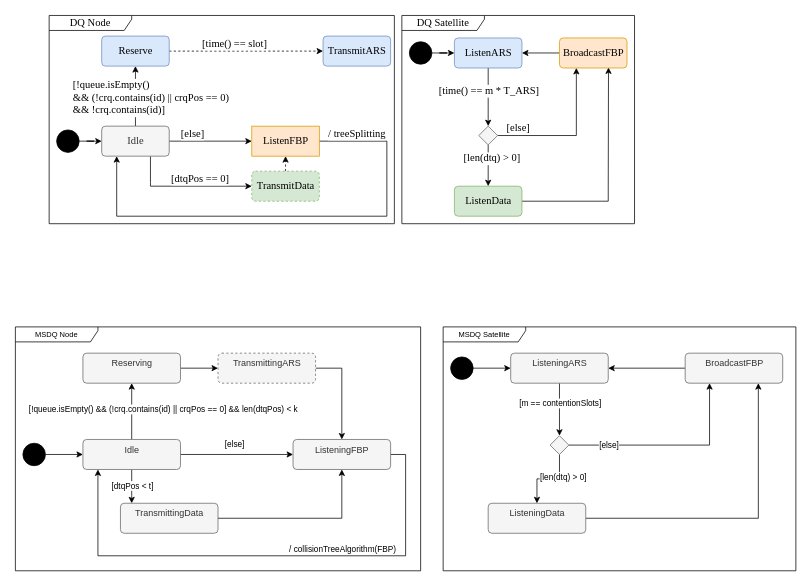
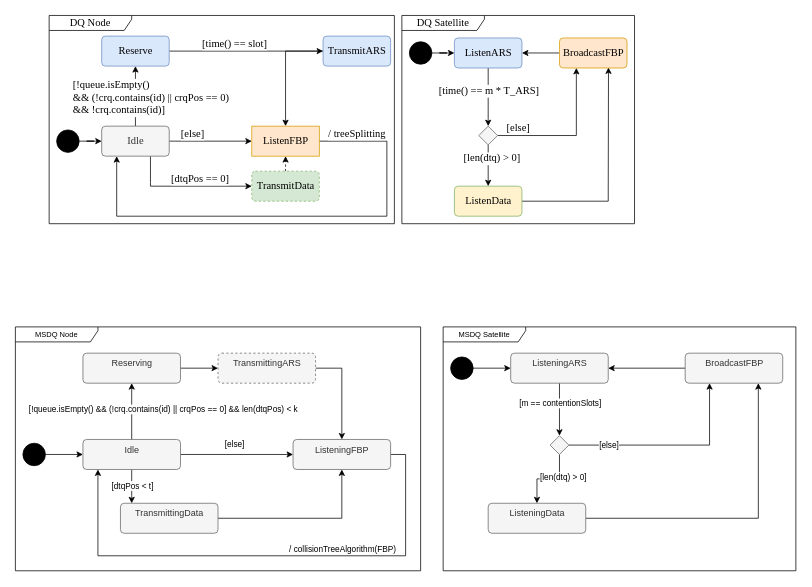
  <mxCell id="0" />
  <mxCell id="1" parent="0" />
  <mxCell id="2" style="edgeStyle=orthogonalEdgeStyle;rounded=0;orthogonalLoop=1;jettySize=auto;html=1;" parent="1" source="3" target="10" edge="1"><mxGeometry relative="1" as="geometry" /></mxCell>
  <mxCell id="3" value="" style="ellipse;fillColor=strokeColor;" parent="1" vertex="1"><mxGeometry x="30" y="590" width="30" height="30" as="geometry" /></mxCell>
  <mxCell id="4" style="edgeStyle=orthogonalEdgeStyle;rounded=0;orthogonalLoop=1;jettySize=auto;html=1;exitX=0.5;exitY=0;exitDx=0;exitDy=0;" parent="1" source="10" target="13" edge="1"><mxGeometry relative="1" as="geometry" /></mxCell>
  <mxCell id="5" value="[!queue.isEmpty() &amp;amp;&amp;amp; (!crq.contains(id) || crqPos == 0] &amp;amp;&amp;amp; len(dtqPos) &amp;lt; k" style="edgeLabel;html=1;align=center;verticalAlign=middle;resizable=0;points=[];" parent="4" vertex="1" connectable="0"><mxGeometry x="-0.319" relative="1" as="geometry"><mxPoint x="41" y="-15" as="offset" /></mxGeometry></mxCell>
  <mxCell id="6" style="edgeStyle=orthogonalEdgeStyle;rounded=0;orthogonalLoop=1;jettySize=auto;html=1;" parent="1" source="10" target="15" edge="1"><mxGeometry relative="1" as="geometry"><Array as="points"><mxPoint x="175" y="660" /><mxPoint x="175" y="660" /></Array></mxGeometry></mxCell>
  <mxCell id="7" value="[dtqPos &amp;lt; t]" style="edgeLabel;html=1;align=center;verticalAlign=middle;resizable=0;points=[];" parent="6" vertex="1" connectable="0"><mxGeometry x="-0.58" y="1" relative="1" as="geometry"><mxPoint x="-1" y="12" as="offset" /></mxGeometry></mxCell>
  <mxCell id="8" style="edgeStyle=orthogonalEdgeStyle;rounded=0;orthogonalLoop=1;jettySize=auto;html=1;" parent="1" source="10" target="18" edge="1"><mxGeometry relative="1" as="geometry" /></mxCell>
  <mxCell id="9" value="[else]" style="edgeLabel;html=1;align=center;verticalAlign=middle;resizable=0;points=[];" parent="8" vertex="1" connectable="0"><mxGeometry x="-0.484" y="1" relative="1" as="geometry"><mxPoint x="32" y="-14" as="offset" /></mxGeometry></mxCell>
  <mxCell id="10" value="Idle" style="html=1;align=center;verticalAlign=top;rounded=1;absoluteArcSize=1;arcSize=10;dashed=0;fillColor=#f5f5f5;fontColor=#333333;strokeColor=#666666;" parent="1" vertex="1"><mxGeometry x="110" y="585" width="130" height="40" as="geometry" /></mxCell>
  <mxCell id="11" style="edgeStyle=orthogonalEdgeStyle;rounded=0;orthogonalLoop=1;jettySize=auto;html=1;" parent="1" source="20" target="18" edge="1"><mxGeometry relative="1" as="geometry"><Array as="points"><mxPoint x="455" y="490" /></Array></mxGeometry></mxCell>
  <mxCell id="12" style="edgeStyle=orthogonalEdgeStyle;rounded=0;orthogonalLoop=1;jettySize=auto;html=1;" parent="1" source="13" target="20" edge="1"><mxGeometry relative="1" as="geometry" /></mxCell>
  <mxCell id="13" value="Reserving" style="html=1;align=center;verticalAlign=top;rounded=1;absoluteArcSize=1;arcSize=10;dashed=0;fillColor=#f5f5f5;fontColor=#333333;strokeColor=#666666;" parent="1" vertex="1"><mxGeometry x="110" y="470" width="130" height="40" as="geometry" /></mxCell>
  <mxCell id="14" style="edgeStyle=orthogonalEdgeStyle;rounded=0;orthogonalLoop=1;jettySize=auto;html=1;" parent="1" source="15" target="18" edge="1"><mxGeometry relative="1" as="geometry"><Array as="points"><mxPoint x="455" y="690" /></Array></mxGeometry></mxCell>
  <mxCell id="15" value="TransmittingData" style="html=1;align=center;verticalAlign=top;rounded=1;absoluteArcSize=1;arcSize=10;dashed=0;fillColor=#f5f5f5;fontColor=#333333;strokeColor=#666666;" parent="1" vertex="1"><mxGeometry x="160" y="670" width="130" height="40" as="geometry" /></mxCell>
  <mxCell id="16" style="edgeStyle=orthogonalEdgeStyle;rounded=0;orthogonalLoop=1;jettySize=auto;html=1;" parent="1" source="18" target="10" edge="1"><mxGeometry relative="1" as="geometry"><Array as="points"><mxPoint x="540" y="605" /><mxPoint x="540" y="740" /><mxPoint x="130" y="740" /></Array></mxGeometry></mxCell>
  <mxCell id="17" value="/ collisionTreeAlgorithm(FBP)" style="edgeLabel;html=1;align=center;verticalAlign=middle;resizable=0;points=[];" parent="16" vertex="1" connectable="0"><mxGeometry x="0.076" y="3" relative="1" as="geometry"><mxPoint x="126" y="-13" as="offset" /></mxGeometry></mxCell>
  <mxCell id="18" value="ListeningFBP" style="html=1;align=center;verticalAlign=top;rounded=1;absoluteArcSize=1;arcSize=10;dashed=0;fillColor=#f5f5f5;fontColor=#333333;strokeColor=#666666;" parent="1" vertex="1"><mxGeometry x="390" y="585" width="130" height="40" as="geometry" /></mxCell>
  <mxCell id="19" value="MSDQ Node" style="shape=umlFrame;whiteSpace=wrap;html=1;fontSize=10;width=110;height=20;" parent="1" vertex="1"><mxGeometry x="20" y="435" width="540" height="325" as="geometry" /></mxCell>
  <mxCell id="20" value="TransmittingARS" style="html=1;align=center;verticalAlign=top;rounded=1;absoluteArcSize=1;arcSize=10;dashed=1;fillColor=#f5f5f5;fontColor=#333333;strokeColor=#666666;" parent="1" vertex="1"><mxGeometry x="290" y="470" width="130" height="40" as="geometry" /></mxCell>
  <mxCell id="21" style="edgeStyle=orthogonalEdgeStyle;rounded=0;orthogonalLoop=1;jettySize=auto;html=1;" parent="1" source="22" target="25" edge="1"><mxGeometry relative="1" as="geometry" /></mxCell>
  <mxCell id="22" value="" style="ellipse;fillColor=strokeColor;" parent="1" vertex="1"><mxGeometry x="600" y="475" width="30" height="30" as="geometry" /></mxCell>
  <mxCell id="23" style="edgeStyle=orthogonalEdgeStyle;rounded=0;orthogonalLoop=1;jettySize=auto;html=1;fontSize=10;" parent="1" source="25" target="35" edge="1"><mxGeometry relative="1" as="geometry"><mxPoint x="870" y="515" as="targetPoint" /></mxGeometry></mxCell>
  <mxCell id="24" value="[m == contentionSlots]" style="edgeLabel;html=1;align=center;verticalAlign=middle;resizable=0;points=[];" parent="23" vertex="1" connectable="0"><mxGeometry x="-0.257" y="1" relative="1" as="geometry"><mxPoint x="-1" as="offset" /></mxGeometry></mxCell>
  <mxCell id="25" value="ListeningARS" style="html=1;align=center;verticalAlign=top;rounded=1;absoluteArcSize=1;arcSize=10;dashed=0;fillColor=#f5f5f5;fontColor=#333333;strokeColor=#666666;" parent="1" vertex="1"><mxGeometry x="680" y="470" width="130" height="40" as="geometry" /></mxCell>
  <mxCell id="26" value="MSDQ Satellite" style="shape=umlFrame;whiteSpace=wrap;html=1;fontSize=10;width=110;height=20;" parent="1" vertex="1"><mxGeometry x="590" y="435" width="470" height="325" as="geometry" /></mxCell>
  <mxCell id="27" style="edgeStyle=orthogonalEdgeStyle;rounded=0;orthogonalLoop=1;jettySize=auto;html=1;exitX=1;exitY=0.5;exitDx=0;exitDy=0;entryX=0.75;entryY=1;entryDx=0;entryDy=0;" parent="1" source="28" target="30" edge="1"><mxGeometry relative="1" as="geometry"><Array as="points"><mxPoint x="1010" y="690" /></Array></mxGeometry></mxCell>
  <mxCell id="28" value="ListeningData" style="html=1;align=center;verticalAlign=top;rounded=1;absoluteArcSize=1;arcSize=10;dashed=0;fillColor=#f5f5f5;fontColor=#333333;strokeColor=#666666;" parent="1" vertex="1"><mxGeometry x="650" y="670" width="130" height="40" as="geometry" /></mxCell>
  <mxCell id="29" style="edgeStyle=orthogonalEdgeStyle;rounded=0;orthogonalLoop=1;jettySize=auto;html=1;" parent="1" source="30" target="25" edge="1"><mxGeometry relative="1" as="geometry" /></mxCell>
  <mxCell id="30" value="BroadcastFBP" style="html=1;align=center;verticalAlign=top;rounded=1;absoluteArcSize=1;arcSize=10;dashed=0;fillColor=#f5f5f5;fontColor=#333333;strokeColor=#666666;" parent="1" vertex="1"><mxGeometry x="912.5" y="470" width="130" height="40" as="geometry" /></mxCell>
  <mxCell id="31" style="edgeStyle=orthogonalEdgeStyle;rounded=0;orthogonalLoop=1;jettySize=auto;html=1;" parent="1" source="35" target="28" edge="1"><mxGeometry relative="1" as="geometry" /></mxCell>
  <mxCell id="32" value="[len(dtq) &amp;gt; 0]" style="edgeLabel;html=1;align=center;verticalAlign=middle;resizable=0;points=[];" parent="31" vertex="1" connectable="0"><mxGeometry x="-0.448" relative="1" as="geometry"><mxPoint x="4" y="3" as="offset" /></mxGeometry></mxCell>
  <mxCell id="33" style="edgeStyle=orthogonalEdgeStyle;rounded=0;orthogonalLoop=1;jettySize=auto;html=1;exitX=1;exitY=0.5;exitDx=0;exitDy=0;entryX=0.25;entryY=1;entryDx=0;entryDy=0;" parent="1" source="35" target="30" edge="1"><mxGeometry relative="1" as="geometry" /></mxCell>
  <mxCell id="34" value="[else]" style="edgeLabel;html=1;align=center;verticalAlign=middle;resizable=0;points=[];" parent="33" vertex="1" connectable="0"><mxGeometry x="-0.49" y="2" relative="1" as="geometry"><mxPoint x="-16" y="2" as="offset" /></mxGeometry></mxCell>
  <mxCell id="35" value="" style="rhombus;whiteSpace=wrap;html=1;fillColor=#f5f5f5;fontColor=#333333;strokeColor=#666666;" parent="1" vertex="1"><mxGeometry x="732.5" y="580" width="25" height="25" as="geometry" /></mxCell>
  <mxCell id="36" value="&lt;font style=&quot;font-size: 14px;&quot; face=&quot;Times New Roman&quot;&gt;DQ Satellite&lt;/font&gt;" style="shape=umlFrame;whiteSpace=wrap;html=1;fontSize=14;width=110;height=20;" vertex="1" parent="1"><mxGeometry x="535" y="20" width="310" height="277.5" as="geometry" /></mxCell>
  <mxCell id="37" value="&lt;font style=&quot;font-size: 14px;&quot; face=&quot;Times New Roman&quot;&gt;DQ Node&lt;/font&gt;" style="shape=umlFrame;whiteSpace=wrap;html=1;fontSize=14;width=110;height=20;" vertex="1" parent="1"><mxGeometry x="65" y="20" width="460" height="277.5" as="geometry" /></mxCell>
  <mxCell id="38" style="edgeStyle=orthogonalEdgeStyle;rounded=0;orthogonalLoop=1;jettySize=auto;html=1;fontFamily=Times New Roman;fontSize=14;" edge="1" parent="1" source="39" target="46"><mxGeometry relative="1" as="geometry" /></mxCell>
  <mxCell id="39" value="" style="ellipse;fillColor=strokeColor;fontFamily=Times New Roman;fontSize=14;" vertex="1" parent="1"><mxGeometry x="75" y="172.5" width="30" height="30" as="geometry" /></mxCell>
  <mxCell id="40" style="edgeStyle=orthogonalEdgeStyle;rounded=0;orthogonalLoop=1;jettySize=auto;html=1;exitX=0.5;exitY=0;exitDx=0;exitDy=0;fontFamily=Times New Roman;fontSize=14;" edge="1" parent="1" source="46" target="50"><mxGeometry relative="1" as="geometry" /></mxCell>
  <mxCell id="41" value="[!queue.isEmpty()&lt;br style=&quot;font-size: 14px;&quot;&gt;&amp;amp;&amp;amp; (!crq.contains(id) || crqPos == 0)&lt;br style=&quot;font-size: 14px;&quot;&gt;&amp;amp;&amp;amp; !crq.contains(id)]" style="edgeLabel;html=1;align=left;verticalAlign=middle;resizable=0;points=[];fontFamily=Times New Roman;fontSize=14;" vertex="1" connectable="0" parent="40"><mxGeometry x="-0.319" relative="1" as="geometry"><mxPoint x="-85" y="-11" as="offset" /></mxGeometry></mxCell>
  <mxCell id="42" style="edgeStyle=orthogonalEdgeStyle;rounded=0;orthogonalLoop=1;jettySize=auto;html=1;fontFamily=Times New Roman;fontSize=14;" edge="1" parent="1" source="46" target="52"><mxGeometry relative="1" as="geometry"><Array as="points"><mxPoint x="200" y="242.5" /><mxPoint x="200" y="242.5" /></Array></mxGeometry></mxCell>
  <mxCell id="43" value="[dtqPos == 0]" style="edgeLabel;html=1;align=center;verticalAlign=middle;resizable=0;points=[];fontFamily=Times New Roman;fontSize=14;" vertex="1" connectable="0" parent="42"><mxGeometry x="-0.58" y="1" relative="1" as="geometry"><mxPoint x="64" y="-7" as="offset" /></mxGeometry></mxCell>
  <mxCell id="44" style="edgeStyle=orthogonalEdgeStyle;rounded=0;orthogonalLoop=1;jettySize=auto;html=1;fontFamily=Times New Roman;fontSize=14;" edge="1" parent="1" source="46" target="55"><mxGeometry relative="1" as="geometry" /></mxCell>
  <mxCell id="45" value="[else]" style="edgeLabel;html=1;align=center;verticalAlign=middle;resizable=0;points=[];fontFamily=Times New Roman;fontSize=14;" vertex="1" connectable="0" parent="44"><mxGeometry x="-0.484" y="1" relative="1" as="geometry"><mxPoint x="2" y="-9" as="offset" /></mxGeometry></mxCell>
  <mxCell id="46" value="Idle" style="html=1;align=center;verticalAlign=middle;rounded=1;absoluteArcSize=1;arcSize=10;dashed=0;fillColor=#f5f5f5;fontColor=#333333;strokeColor=#666666;fontFamily=Times New Roman;fontSize=14;" vertex="1" parent="1"><mxGeometry x="135" y="167.5" width="90" height="40" as="geometry" /></mxCell>
- <mxCell id="48" style="edgeStyle=orthogonalEdgeStyle;rounded=0;orthogonalLoop=1;jettySize=auto;html=1;fontFamily=Times New Roman;fontSize=14;dashed=1;" edge="1" parent="1" source="50" target="56"><mxGeometry relative="1" as="geometry" /></mxCell>
+ <mxCell id="47" style="edgeStyle=orthogonalEdgeStyle;rounded=0;orthogonalLoop=1;jettySize=auto;html=1;fontFamily=Times New Roman;fontSize=14;" edge="1" parent="1" source="56" target="55"><mxGeometry relative="1" as="geometry"><Array as="points"><mxPoint x="380" y="107.5" /><mxPoint x="380" y="107.5" /></Array></mxGeometry></mxCell>
+ <mxCell id="48" style="edgeStyle=orthogonalEdgeStyle;rounded=0;orthogonalLoop=1;jettySize=auto;html=1;fontFamily=Times New Roman;fontSize=14;" edge="1" parent="1" source="50" target="56"><mxGeometry relative="1" as="geometry" /></mxCell>
  <mxCell id="49" value="[time() == slot]" style="edgeLabel;html=1;align=center;verticalAlign=middle;resizable=0;points=[];fontFamily=Times New Roman;fontSize=14;" vertex="1" connectable="0" parent="48"><mxGeometry x="-0.34" y="4" relative="1" as="geometry"><mxPoint x="18" y="-6" as="offset" /></mxGeometry></mxCell>
  <mxCell id="50" value="Reserve" style="html=1;align=center;verticalAlign=middle;rounded=1;absoluteArcSize=1;arcSize=10;dashed=0;fillColor=#dae8fc;strokeColor=#6c8ebf;fontFamily=Times New Roman;fontSize=14;" vertex="1" parent="1"><mxGeometry x="135" y="47.5" width="90" height="40" as="geometry" /></mxCell>
  <mxCell id="51" style="edgeStyle=orthogonalEdgeStyle;rounded=0;orthogonalLoop=1;jettySize=auto;html=1;exitX=0.5;exitY=0;exitDx=0;exitDy=0;entryX=0.5;entryY=1;entryDx=0;entryDy=0;fontSize=14;dashed=1;" edge="1" parent="1" source="52" target="55"><mxGeometry relative="1" as="geometry" /></mxCell>
  <mxCell id="52" value="TransmitData" style="html=1;align=center;verticalAlign=middle;rounded=1;absoluteArcSize=1;arcSize=10;dashed=1;fillColor=#d5e8d4;strokeColor=#82b366;fontFamily=Times New Roman;fontSize=14;" vertex="1" parent="1"><mxGeometry x="335" y="227.5" width="90" height="40" as="geometry" /></mxCell>
  <mxCell id="53" style="edgeStyle=orthogonalEdgeStyle;rounded=0;orthogonalLoop=1;jettySize=auto;html=1;fontFamily=Times New Roman;fontSize=14;" edge="1" parent="1" source="55" target="46"><mxGeometry relative="1" as="geometry"><Array as="points"><mxPoint x="515" y="187.5" /><mxPoint x="515" y="287.5" /><mxPoint x="155" y="287.5" /></Array></mxGeometry></mxCell>
  <mxCell id="54" value="/ treeSplitting" style="edgeLabel;html=1;align=center;verticalAlign=middle;resizable=0;points=[];fontFamily=Times New Roman;fontSize=14;" vertex="1" connectable="0" parent="53"><mxGeometry x="0.076" y="3" relative="1" as="geometry"><mxPoint x="108" y="-113" as="offset" /></mxGeometry></mxCell>
  <mxCell id="55" value="ListenFBP" style="html=1;align=center;verticalAlign=middle;absoluteArcSize=1;arcSize=10;dashed=0;fillColor=#ffe6cc;strokeColor=#d79b00;fontFamily=Times New Roman;fontSize=14;rounded=0;" vertex="1" parent="1"><mxGeometry x="335" y="167.5" width="90" height="40" as="geometry" /></mxCell>
  <mxCell id="56" value="TransmitARS" style="html=1;align=center;verticalAlign=middle;rounded=1;absoluteArcSize=1;arcSize=10;dashed=0;fillColor=#dae8fc;strokeColor=#6c8ebf;fontFamily=Times New Roman;fontSize=14;" vertex="1" parent="1"><mxGeometry x="430" y="47.5" width="90" height="40" as="geometry" /></mxCell>
  <mxCell id="57" style="edgeStyle=orthogonalEdgeStyle;rounded=0;orthogonalLoop=1;jettySize=auto;html=1;fontFamily=Times New Roman;fontSize=14;" edge="1" parent="1" source="58" target="61"><mxGeometry relative="1" as="geometry" /></mxCell>
  <mxCell id="58" value="" style="ellipse;fillColor=strokeColor;fontFamily=Times New Roman;fontSize=14;" vertex="1" parent="1"><mxGeometry x="545" y="55" width="30" height="30" as="geometry" /></mxCell>
  <mxCell id="59" style="edgeStyle=orthogonalEdgeStyle;rounded=0;orthogonalLoop=1;jettySize=auto;html=1;fontSize=14;fontFamily=Times New Roman;" edge="1" parent="1" source="61" target="70"><mxGeometry relative="1" as="geometry"><mxPoint x="795" y="100" as="targetPoint" /></mxGeometry></mxCell>
  <mxCell id="60" value="[time() == m * T_ARS]" style="edgeLabel;html=1;align=center;verticalAlign=middle;resizable=0;points=[];fontFamily=Times New Roman;fontSize=14;" vertex="1" connectable="0" parent="59"><mxGeometry x="-0.257" y="1" relative="1" as="geometry"><mxPoint x="-1" y="1" as="offset" /></mxGeometry></mxCell>
  <mxCell id="61" value="ListenARS" style="html=1;align=center;verticalAlign=middle;rounded=1;absoluteArcSize=1;arcSize=10;dashed=0;fillColor=#dae8fc;strokeColor=#6c8ebf;fontFamily=Times New Roman;fontSize=14;" vertex="1" parent="1"><mxGeometry x="605" y="50" width="90" height="40" as="geometry" /></mxCell>
  <mxCell id="62" style="edgeStyle=orthogonalEdgeStyle;rounded=0;orthogonalLoop=1;jettySize=auto;html=1;exitX=1;exitY=0.5;exitDx=0;exitDy=0;entryX=0.726;entryY=0.982;entryDx=0;entryDy=0;fontFamily=Times New Roman;fontSize=14;entryPerimeter=0;" edge="1" parent="1" source="63" target="65"><mxGeometry relative="1" as="geometry"><Array as="points"><mxPoint x="810" y="250" /><mxPoint x="810" y="94" /></Array><mxPoint x="767.47" y="215" as="sourcePoint" /><mxPoint x="967.47" y="60" as="targetPoint" /></mxGeometry></mxCell>
- <mxCell id="63" value="ListenData" style="html=1;align=center;verticalAlign=middle;rounded=1;absoluteArcSize=1;arcSize=10;dashed=0;fillColor=#d5e8d4;strokeColor=#82b366;fontFamily=Times New Roman;fontSize=14;" vertex="1" parent="1"><mxGeometry x="605" y="247.5" width="90" height="40" as="geometry" /></mxCell>
+ <mxCell id="63" value="ListenData" style="html=1;align=center;verticalAlign=middle;rounded=1;absoluteArcSize=1;arcSize=10;dashed=0;fillColor=#fff2cc;strokeColor=#82b366;fontFamily=Times New Roman;fontSize=14;" vertex="1" parent="1"><mxGeometry x="605" y="247.5" width="90" height="40" as="geometry" /></mxCell>
  <mxCell id="64" style="edgeStyle=orthogonalEdgeStyle;rounded=0;orthogonalLoop=1;jettySize=auto;html=1;fontFamily=Times New Roman;fontSize=14;" edge="1" parent="1" source="65" target="61"><mxGeometry relative="1" as="geometry" /></mxCell>
  <mxCell id="65" value="BroadcastFBP" style="html=1;align=center;verticalAlign=middle;rounded=1;absoluteArcSize=1;arcSize=10;dashed=0;fillColor=#ffe6cc;strokeColor=#d79b00;fontFamily=Times New Roman;fontSize=14;" vertex="1" parent="1"><mxGeometry x="745" y="50" width="90" height="40" as="geometry" /></mxCell>
  <mxCell id="66" style="edgeStyle=orthogonalEdgeStyle;rounded=0;orthogonalLoop=1;jettySize=auto;html=1;fontFamily=Times New Roman;fontSize=14;" edge="1" parent="1" source="70" target="63"><mxGeometry relative="1" as="geometry" /></mxCell>
  <mxCell id="67" value="[len(dtq) &amp;gt; 0]" style="edgeLabel;html=1;align=center;verticalAlign=middle;resizable=0;points=[];fontFamily=Times New Roman;fontSize=14;" vertex="1" connectable="0" parent="66"><mxGeometry x="-0.448" relative="1" as="geometry"><mxPoint x="4" y="3" as="offset" /></mxGeometry></mxCell>
  <mxCell id="68" style="edgeStyle=orthogonalEdgeStyle;rounded=0;orthogonalLoop=1;jettySize=auto;html=1;exitX=1;exitY=0.5;exitDx=0;exitDy=0;entryX=0.25;entryY=1;entryDx=0;entryDy=0;fontFamily=Times New Roman;fontSize=14;" edge="1" parent="1" source="70" target="65"><mxGeometry relative="1" as="geometry" /></mxCell>
  <mxCell id="69" value="[else]" style="edgeLabel;html=1;align=center;verticalAlign=middle;resizable=0;points=[];fontFamily=Times New Roman;fontSize=14;" vertex="1" connectable="0" parent="68"><mxGeometry x="-0.49" y="2" relative="1" as="geometry"><mxPoint x="-23" y="-9" as="offset" /></mxGeometry></mxCell>
  <mxCell id="70" value="" style="rhombus;whiteSpace=wrap;html=1;fillColor=#f5f5f5;fontColor=#333333;strokeColor=#666666;fontFamily=Times New Roman;fontSize=14;" vertex="1" parent="1"><mxGeometry x="637.5" y="167.5" width="25" height="25" as="geometry" /></mxCell>
